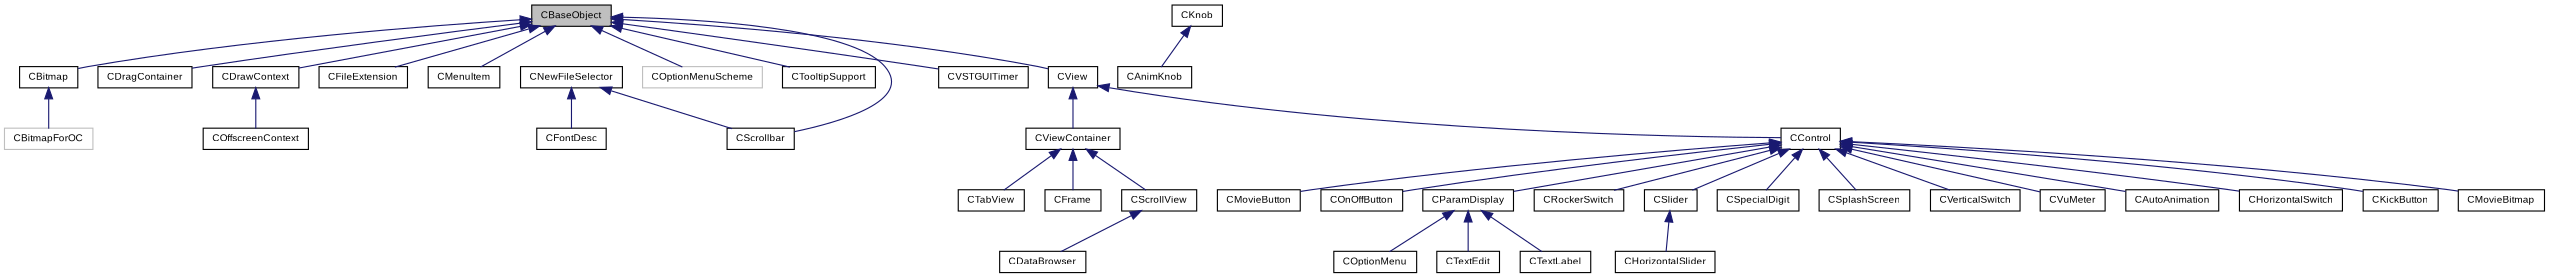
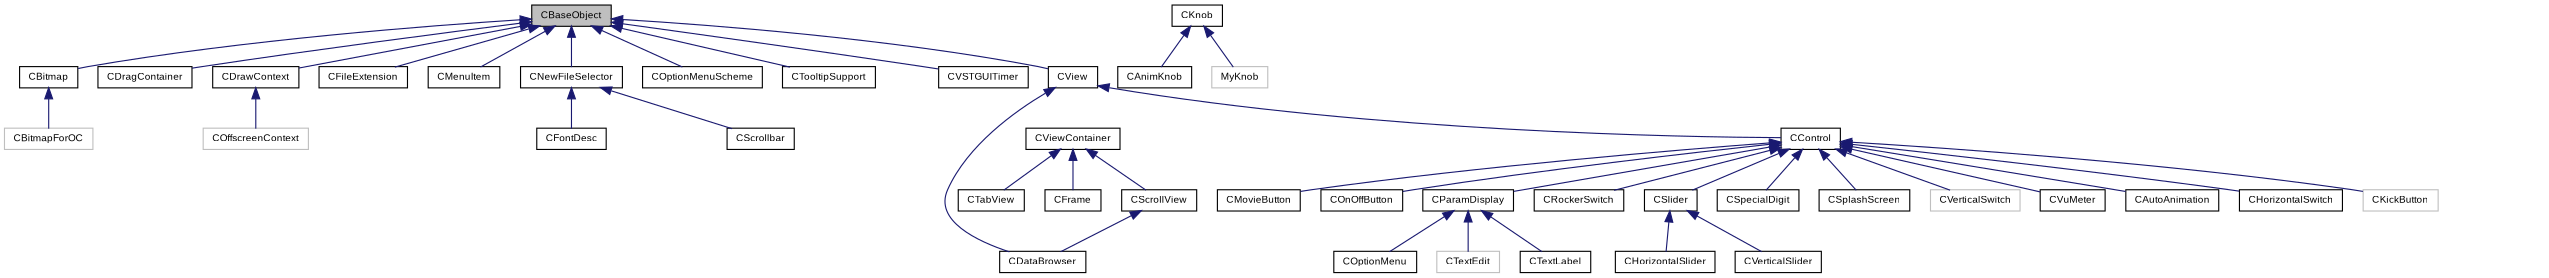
  digraph {
    rankdir=TB
    node [color=black fontname=Arial fontsize=9 shape=record]
    edge [color=midnightblue dir=back fontname=Arial fontsize=9 labelfontname=Arial labelfontsize=9 style=solid]
    n1 [fillcolor=grey75 fontcolor=black height=0.2 label=CBaseObject style=filled width=0.4]
    n2 [height=0.2 label=CBitmap width=0.4]
    n3 [height=0.2 label=CDragContainer width=0.4]
    n4 [height=0.2 label=CDrawContext width=0.4]
    n5 [height=0.2 label=CFileExtension width=0.4]
    n6 [height=0.2 label=CMenuItem width=0.4]
    n7 [height=0.2 label=CNewFileSelector width=0.4]
-   n8 [color=grey75 height=0.2 label=COptionMenuScheme width=0.4]
+   n8 [height=0.2 label=COptionMenuScheme width=0.4]
    n9 [height=0.2 label=CTooltipSupport width=0.4]
    n10 [height=0.2 label=CView width=0.4]
    n11 [height=0.2 label=CVSTGUITimer width=0.4]
    n12 [color=grey75 height=0.2 label=CBitmapForOC width=0.4]
-   n13 [height=0.2 label=COffscreenContext width=0.4]
+   n13 [color=grey75 height=0.2 label=COffscreenContext width=0.4]
    n14 [height=0.2 label=CFontDesc width=0.4]
    n15 [height=0.2 label=CScrollbar width=0.4]
    n16 [height=0.2 label=CControl width=0.4]
    n17 [height=0.2 label=CViewContainer width=0.4]
    n18 [height=0.2 label=CAutoAnimation width=0.4]
    n19 [height=0.2 label=CHorizontalSwitch width=0.4]
-   n20 [height=0.2 label=CKickButton width=0.4]
-   n21 [height=0.2 label=CMovieBitmap width=0.4]
+   n20 [color=grey75 height=0.2 label=CKickButton width=0.4]
    n22 [height=0.2 label=CMovieButton width=0.4]
    n23 [height=0.2 label=COnOffButton width=0.4]
    n24 [height=0.2 label=CParamDisplay width=0.4]
    n25 [height=0.2 label=CRockerSwitch width=0.4]
    n26 [height=0.2 label=CSlider width=0.4]
    n27 [height=0.2 label=CSpecialDigit width=0.4]
    n28 [height=0.2 label=CSplashScreen width=0.4]
-   n29 [height=0.2 label=CVerticalSwitch width=0.4]
+   n29 [color=grey75 height=0.2 label=CVerticalSwitch width=0.4]
    n30 [height=0.2 label=CVuMeter width=0.4]
    n31 [height=0.2 label=CFrame width=0.4]
    n32 [height=0.2 label=CScrollView width=0.4]
    n33 [height=0.2 label=CTabView width=0.4]
    n34 [height=0.2 label=CKnob width=0.4]
    n35 [height=0.2 label=CAnimKnob width=0.4]
+   n36 [color=grey75 height=0.2 label=MyKnob width=0.4]
    n37 [height=0.2 label=COptionMenu width=0.4]
-   n38 [height=0.2 label=CTextEdit width=0.4]
+   n38 [color=grey75 height=0.2 label=CTextEdit width=0.4]
    n39 [height=0.2 label=CTextLabel width=0.4]
    n40 [height=0.2 label=CHorizontalSlider width=0.4]
+   n41 [height=0.2 label=CVerticalSlider width=0.4]
    n42 [height=0.2 label=CDataBrowser width=0.4]
    n1 -> n2
    n1 -> n3
    n1 -> n4
    n1 -> n5
    n1 -> n6
-   n1 -> n15
+   n1 -> n7
    n1 -> n8
    n1 -> n9
    n1 -> n10
    n1 -> n11
    n2 -> n12
    n4 -> n13
    n7 -> n14
    n7 -> n15
    n10 -> n16
-   n10 -> n17
+   n10 -> n42
    n16 -> n18
    n16 -> n19
    n16 -> n20
-   n16 -> n21
    n16 -> n22
    n16 -> n23
    n16 -> n24
    n16 -> n25
    n16 -> n26
    n16 -> n27
    n16 -> n28
    n16 -> n29
    n16 -> n30
    n17 -> n31
    n17 -> n32
    n17 -> n33
    n24 -> n37
    n24 -> n38
    n24 -> n39
    n26 -> n40
+   n26 -> n41
    n32 -> n42
    n34 -> n35
+   n34 -> n36
  }
